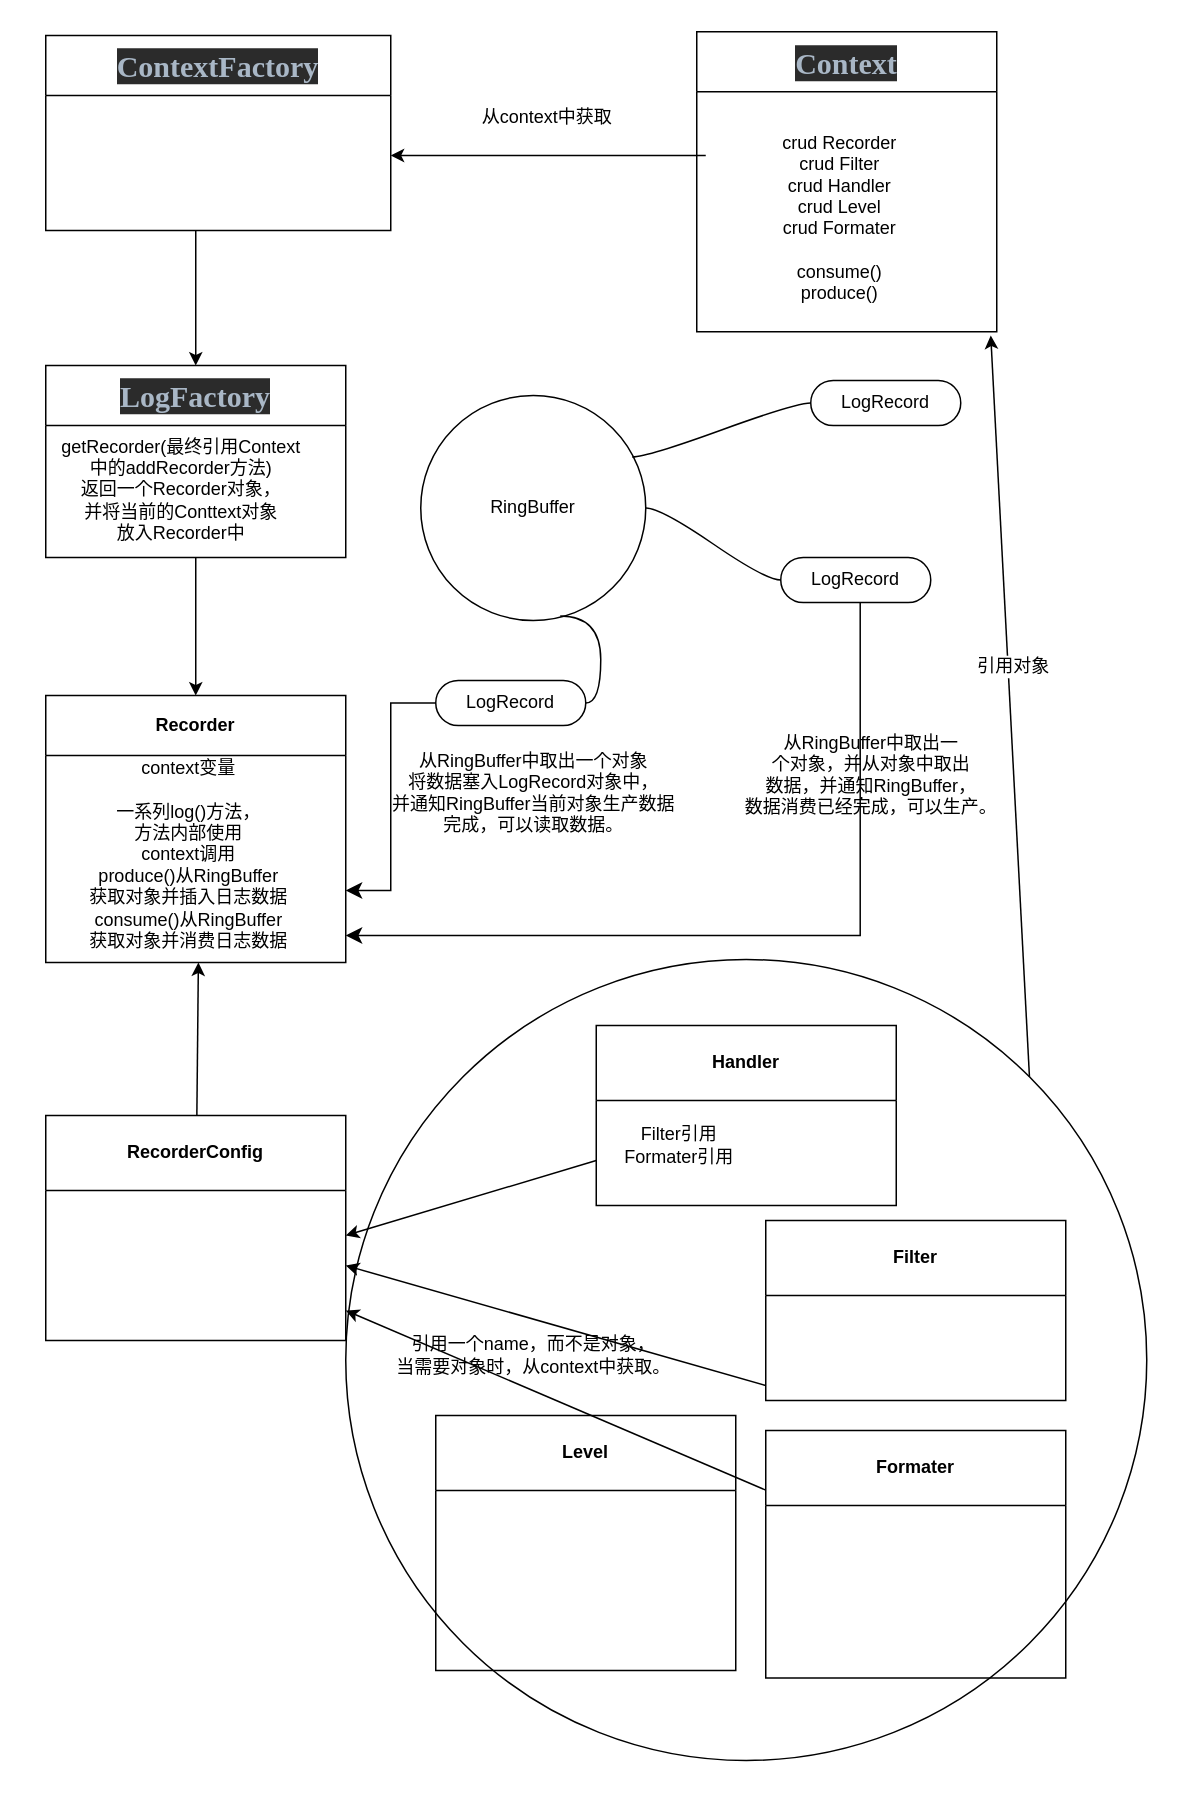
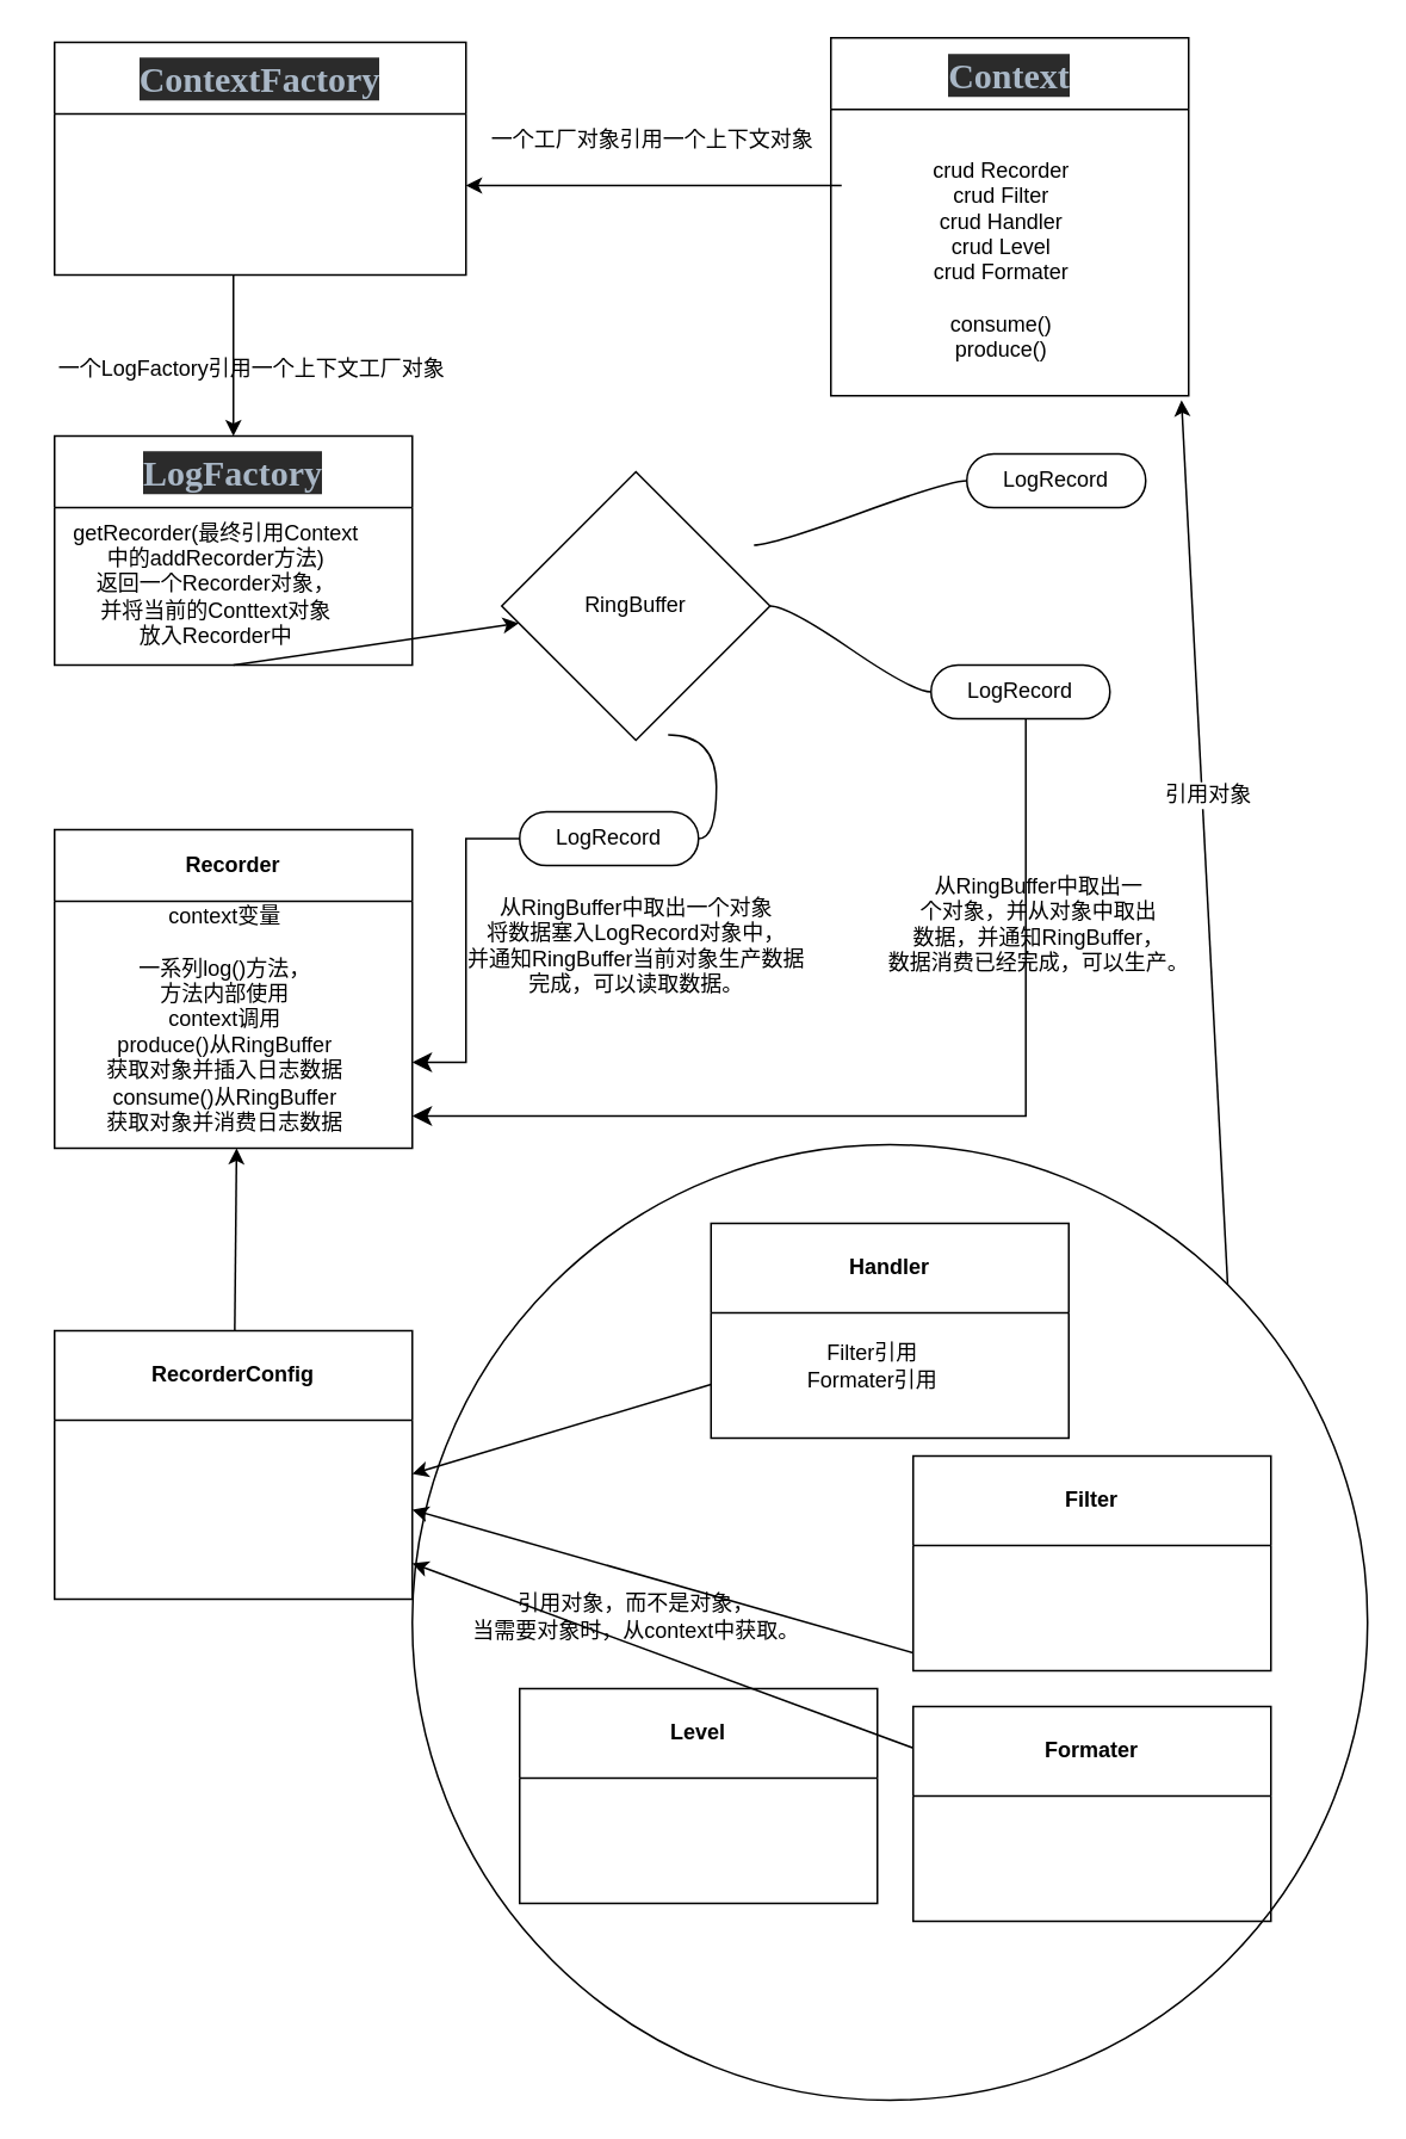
  <mxCell id="0" />
  <mxCell id="1" parent="0" />
  <mxCell id="2" value="" style="ellipse;whiteSpace=wrap;html=1;aspect=fixed;strokeColor=default;align=center;verticalAlign=middle;fontFamily=Helvetica;fontSize=12;fontColor=default;startSize=50;fillColor=default;" vertex="1" parent="1"><mxGeometry x="230" y="639" width="534" height="534" as="geometry" /></mxCell>
  <mxCell id="3" value="Recorder" style="swimlane;whiteSpace=wrap;html=1;startSize=40;" vertex="1" parent="1"><mxGeometry x="30" y="463" width="200" height="178" as="geometry" /></mxCell>
  <mxCell id="4" value="&lt;br&gt;&lt;br&gt;&lt;br&gt;&lt;br&gt;&lt;br&gt;&lt;br&gt;context变量&lt;br&gt;&lt;br&gt;一系列log()方法，&lt;br&gt;方法内部使用&lt;br&gt;context调用&lt;br style=&quot;border-color: var(--border-color);&quot;&gt;produce()从RingBuffer&lt;br&gt;获取对象并插入日志数据&lt;br&gt;consume()从RingBuffer&lt;br&gt;获取对象并消费日志数据" style="text;html=1;align=center;verticalAlign=middle;resizable=0;points=[];autosize=1;strokeColor=none;fillColor=none;fontSize=12;fontFamily=Helvetica;fontColor=default;" vertex="1" parent="3"><mxGeometry x="15" y="-52" width="160" height="230" as="geometry" /></mxCell>
  <mxCell id="5" value="" style="edgeStyle=elbowEdgeStyle;elbow=horizontal;endArrow=classic;html=1;curved=0;rounded=0;endSize=8;startSize=8;fontFamily=Helvetica;fontSize=12;fontColor=default;" edge="1" parent="3" source="19"><mxGeometry width="50" height="50" relative="1" as="geometry"><mxPoint x="547.97" y="-26.97" as="sourcePoint" /><mxPoint x="200" y="160" as="targetPoint" /><Array as="points"><mxPoint x="542.97" y="73.03" /></Array></mxGeometry></mxCell>
  <mxCell id="6" value="&lt;div style=&quot;background-color:#2b2b2b;color:#a9b7c6&quot;&gt;&lt;pre style=&quot;font-family:'Arial Black';font-size:15.0pt;&quot;&gt;ContextFactory&lt;/pre&gt;&lt;/div&gt;" style="swimlane;whiteSpace=wrap;html=1;startSize=40;" vertex="1" parent="1"><mxGeometry x="30" y="23" width="230" height="130" as="geometry" /></mxCell>
  <mxCell id="7" value="&lt;div style=&quot;background-color:#2b2b2b;color:#a9b7c6&quot;&gt;&lt;pre style=&quot;font-family:'Arial Black';font-size:15.0pt;&quot;&gt;Context&lt;/pre&gt;&lt;/div&gt;" style="swimlane;whiteSpace=wrap;html=1;strokeColor=default;align=center;verticalAlign=middle;fontFamily=Helvetica;fontSize=12;fontColor=default;startSize=40;fillColor=default;" vertex="1" parent="1"><mxGeometry x="464" y="20.5" width="200" height="200" as="geometry" /></mxCell>
  <mxCell id="8" value="&lt;br&gt;&lt;br&gt;&lt;br&gt;&lt;br&gt;crud Recorder&lt;br&gt;crud Filter&lt;br&gt;crud Handler&lt;br&gt;crud Level&lt;br&gt;crud Formater&lt;br&gt;&lt;br&gt;consume()&lt;br&gt;produce()" style="text;html=1;align=center;verticalAlign=middle;resizable=0;points=[];autosize=1;strokeColor=none;fillColor=none;fontSize=12;fontFamily=Helvetica;fontColor=default;" vertex="1" parent="7"><mxGeometry x="45" width="100" height="190" as="geometry" /></mxCell>
  <mxCell id="9" value="&lt;div style=&quot;background-color:#2b2b2b;color:#a9b7c6&quot;&gt;&lt;pre style=&quot;font-family:'Arial Black';font-size:15.0pt;&quot;&gt;LogFactory&lt;/pre&gt;&lt;/div&gt;" style="swimlane;whiteSpace=wrap;html=1;strokeColor=default;align=center;verticalAlign=middle;fontFamily=Helvetica;fontSize=12;fontColor=default;startSize=40;fillColor=default;" vertex="1" parent="1"><mxGeometry x="30" y="243" width="200" height="128" as="geometry" /></mxCell>
  <mxCell id="10" value="getRecorder(最终引用Context&lt;br&gt;中的addRecorder方法)&lt;br&gt;返回一个Recorder对象，&lt;br&gt;并将当前的Conttext对象&lt;br&gt;放入Recorder中" style="text;html=1;align=center;verticalAlign=middle;resizable=0;points=[];autosize=1;strokeColor=none;fillColor=none;fontSize=12;fontFamily=Helvetica;fontColor=default;" vertex="1" parent="9"><mxGeometry y="38" width="180" height="90" as="geometry" /></mxCell>
  <mxCell id="11" value="" style="endArrow=classic;html=1;rounded=0;fontFamily=Helvetica;fontSize=12;fontColor=default;startSize=50;" edge="1" parent="1"><mxGeometry width="50" height="50" relative="1" as="geometry"><mxPoint x="470" y="103" as="sourcePoint" /><mxPoint x="260" y="103" as="targetPoint" /></mxGeometry></mxCell>
- <mxCell id="12" value="从context中获取" style="text;html=1;align=center;verticalAlign=middle;resizable=0;points=[];autosize=1;strokeColor=none;fillColor=none;fontSize=12;fontFamily=Helvetica;fontColor=default;" vertex="1" parent="1"><mxGeometry x="264" y="63" width="200" height="30" as="geometry" /></mxCell>
- <mxCell id="13" value="RingBuffer" style="ellipse;whiteSpace=wrap;html=1;aspect=fixed;strokeColor=default;align=center;verticalAlign=middle;fontFamily=Helvetica;fontSize=12;fontColor=default;startSize=50;fillColor=default;" vertex="1" parent="1"><mxGeometry x="280" y="263" width="150" height="150" as="geometry" /></mxCell>
+ <mxCell id="12" value="一个工厂对象引用一个上下文对象" style="text;html=1;align=center;verticalAlign=middle;resizable=0;points=[];autosize=1;strokeColor=none;fillColor=none;fontSize=12;fontFamily=Helvetica;fontColor=default;" vertex="1" parent="1"><mxGeometry x="264" y="63" width="200" height="30" as="geometry" /></mxCell>
+ <mxCell id="13" value="RingBuffer" style="rhombus;whiteSpace=wrap;html=1;aspect=fixed;strokeColor=default;align=center;verticalAlign=middle;fontFamily=Helvetica;fontSize=12;fontColor=default;startSize=50;fillColor=default;" vertex="1" parent="1"><mxGeometry x="280" y="263" width="150" height="150" as="geometry" /></mxCell>
  <mxCell id="14" value="" style="endArrow=classic;html=1;rounded=0;fontFamily=Helvetica;fontSize=12;fontColor=default;startSize=50;entryX=0.5;entryY=0;entryDx=0;entryDy=0;" edge="1" parent="1" target="9"><mxGeometry width="50" height="50" relative="1" as="geometry"><mxPoint x="130" y="153" as="sourcePoint" /><mxPoint x="490" y="253" as="targetPoint" /></mxGeometry></mxCell>
- <mxCell id="16" value="" style="endArrow=classic;html=1;rounded=0;fontFamily=Helvetica;fontSize=12;fontColor=default;startSize=50;exitX=0.5;exitY=1;exitDx=0;exitDy=0;entryX=0.5;entryY=0;entryDx=0;entryDy=0;" edge="1" parent="1" source="9" target="3"><mxGeometry width="50" height="50" relative="1" as="geometry"><mxPoint x="440" y="303" as="sourcePoint" /><mxPoint x="490" y="253" as="targetPoint" /></mxGeometry></mxCell>
+ <mxCell id="15" value="一个LogFactory引用一个上下文工厂对象" style="text;html=1;align=center;verticalAlign=middle;resizable=0;points=[];autosize=1;strokeColor=none;fillColor=none;fontSize=12;fontFamily=Helvetica;fontColor=default;" vertex="1" parent="1"><mxGeometry x="20" y="190.5" width="240" height="30" as="geometry" /></mxCell>
+ <mxCell id="16" value="" style="endArrow=classic;html=1;rounded=0;fontFamily=Helvetica;fontSize=12;fontColor=default;startSize=50;exitX=0.5;exitY=1;exitDx=0;exitDy=0;" edge="1" parent="1" source="9" target="13"><mxGeometry width="50" height="50" relative="1" as="geometry"><mxPoint x="440" y="303" as="sourcePoint" /><mxPoint x="490" y="253" as="targetPoint" /></mxGeometry></mxCell>
  <mxCell id="17" value="LogRecord" style="whiteSpace=wrap;html=1;rounded=1;arcSize=50;align=center;verticalAlign=middle;strokeWidth=1;autosize=1;spacing=4;treeFolding=1;treeMoving=1;newEdgeStyle={&quot;edgeStyle&quot;:&quot;entityRelationEdgeStyle&quot;,&quot;startArrow&quot;:&quot;none&quot;,&quot;endArrow&quot;:&quot;none&quot;,&quot;segment&quot;:10,&quot;curved&quot;:1,&quot;sourcePerimeterSpacing&quot;:0,&quot;targetPerimeterSpacing&quot;:0};strokeColor=default;fontFamily=Helvetica;fontSize=12;fontColor=default;startSize=50;fillColor=default;" vertex="1" parent="1"><mxGeometry x="540" y="253" width="100" height="30" as="geometry" /></mxCell>
  <mxCell id="18" value="" style="edgeStyle=entityRelationEdgeStyle;startArrow=none;endArrow=none;segment=10;curved=1;sourcePerimeterSpacing=0;targetPerimeterSpacing=0;rounded=0;fontFamily=Helvetica;fontSize=12;fontColor=default;startSize=50;exitX=0.94;exitY=0.273;exitDx=0;exitDy=0;exitPerimeter=0;" edge="1" target="17" parent="1" source="13"><mxGeometry relative="1" as="geometry"><mxPoint x="450" y="303" as="sourcePoint" /></mxGeometry></mxCell>
  <mxCell id="19" value="LogRecord" style="whiteSpace=wrap;html=1;rounded=1;arcSize=50;align=center;verticalAlign=middle;strokeWidth=1;autosize=1;spacing=4;treeFolding=1;treeMoving=1;newEdgeStyle={&quot;edgeStyle&quot;:&quot;entityRelationEdgeStyle&quot;,&quot;startArrow&quot;:&quot;none&quot;,&quot;endArrow&quot;:&quot;none&quot;,&quot;segment&quot;:10,&quot;curved&quot;:1,&quot;sourcePerimeterSpacing&quot;:0,&quot;targetPerimeterSpacing&quot;:0};strokeColor=default;fontFamily=Helvetica;fontSize=12;fontColor=default;startSize=50;fillColor=default;" vertex="1" parent="1"><mxGeometry x="520" y="371" width="100" height="30" as="geometry" /></mxCell>
  <mxCell id="20" value="" style="edgeStyle=entityRelationEdgeStyle;startArrow=none;endArrow=none;segment=10;curved=1;sourcePerimeterSpacing=0;targetPerimeterSpacing=0;rounded=0;fontFamily=Helvetica;fontSize=12;fontColor=default;startSize=50;" edge="1" target="19" parent="1" source="13"><mxGeometry relative="1" as="geometry"><mxPoint x="460" y="373" as="sourcePoint" /><Array as="points"><mxPoint x="430" y="363" /></Array></mxGeometry></mxCell>
  <mxCell id="21" value="LogRecord" style="whiteSpace=wrap;html=1;rounded=1;arcSize=50;align=center;verticalAlign=middle;strokeWidth=1;autosize=1;spacing=4;treeFolding=1;treeMoving=1;newEdgeStyle={&quot;edgeStyle&quot;:&quot;entityRelationEdgeStyle&quot;,&quot;startArrow&quot;:&quot;none&quot;,&quot;endArrow&quot;:&quot;none&quot;,&quot;segment&quot;:10,&quot;curved&quot;:1,&quot;sourcePerimeterSpacing&quot;:0,&quot;targetPerimeterSpacing&quot;:0};strokeColor=default;fontFamily=Helvetica;fontSize=12;fontColor=default;startSize=50;fillColor=default;" vertex="1" parent="1"><mxGeometry x="290" y="453" width="100" height="30" as="geometry" /></mxCell>
  <mxCell id="22" value="" style="edgeStyle=entityRelationEdgeStyle;startArrow=none;endArrow=none;segment=10;curved=1;sourcePerimeterSpacing=0;targetPerimeterSpacing=0;rounded=0;fontFamily=Helvetica;fontSize=12;fontColor=default;startSize=50;exitX=0.62;exitY=0.98;exitDx=0;exitDy=0;exitPerimeter=0;" edge="1" parent="1" target="21" source="13"><mxGeometry relative="1" as="geometry"><mxPoint x="403" y="430" as="sourcePoint" /></mxGeometry></mxCell>
  <mxCell id="23" value="从RingBuffer中取出一个对象&lt;br&gt;将数据塞入LogRecord对象中，&lt;br&gt;并通知RingBuffer当前对象生产数据&lt;br&gt;完成，可以读取数据。" style="text;html=1;align=center;verticalAlign=middle;resizable=0;points=[];autosize=1;strokeColor=none;fillColor=none;fontSize=12;fontFamily=Helvetica;fontColor=default;" vertex="1" parent="1"><mxGeometry x="250" y="493" width="210" height="70" as="geometry" /></mxCell>
  <mxCell id="24" value="" style="edgeStyle=elbowEdgeStyle;elbow=horizontal;endArrow=classic;html=1;curved=0;rounded=0;endSize=8;startSize=8;fontFamily=Helvetica;fontSize=12;fontColor=default;" edge="1" parent="1" source="21"><mxGeometry width="50" height="50" relative="1" as="geometry"><mxPoint x="310" y="483" as="sourcePoint" /><mxPoint x="230" y="593" as="targetPoint" /></mxGeometry></mxCell>
  <mxCell id="25" value="从RingBuffer中取出一&lt;br&gt;个对象，并从对象中取出&lt;br&gt;数据，并通知RingBuffer，&lt;br&gt;数据消费已经完成，可以生产。" style="text;html=1;align=center;verticalAlign=middle;resizable=0;points=[];autosize=1;strokeColor=none;fillColor=none;fontSize=12;fontFamily=Helvetica;fontColor=default;" vertex="1" parent="1"><mxGeometry x="485" y="481" width="190" height="70" as="geometry" /></mxCell>
  <mxCell id="26" value="RecorderConfig" style="swimlane;whiteSpace=wrap;html=1;strokeColor=default;align=center;verticalAlign=middle;fontFamily=Helvetica;fontSize=12;fontColor=default;startSize=50;fillColor=default;" vertex="1" parent="1"><mxGeometry x="30" y="743" width="200" height="150" as="geometry" /></mxCell>
  <mxCell id="27" value="" style="endArrow=classic;html=1;rounded=0;fontFamily=Helvetica;fontSize=12;fontColor=default;startSize=50;entryX=0.625;entryY=1.026;entryDx=0;entryDy=0;entryPerimeter=0;" edge="1" parent="1" source="26"><mxGeometry width="50" height="50" relative="1" as="geometry"><mxPoint x="128.25" y="747.02" as="sourcePoint" /><mxPoint x="131.75" y="641" as="targetPoint" /></mxGeometry></mxCell>
  <mxCell id="28" value="Handler" style="swimlane;whiteSpace=wrap;html=1;strokeColor=default;align=center;verticalAlign=middle;fontFamily=Helvetica;fontSize=12;fontColor=default;startSize=50;fillColor=default;" vertex="1" parent="1"><mxGeometry x="397" y="683" width="200" height="120" as="geometry" /></mxCell>
- <mxCell id="29" value="Filter引用&lt;br&gt;Formater引用&lt;br&gt;" style="text;html=1;align=center;verticalAlign=middle;resizable=0;points=[];autosize=1;strokeColor=none;fillColor=none;fontSize=12;fontFamily=Helvetica;fontColor=default;" vertex="1" parent="28"><mxGeometry x="5" y="60" width="100" height="40" as="geometry" /></mxCell>
+ <mxCell id="29" value="Filter引用&lt;br&gt;Formater引用&lt;br&gt;" style="text;html=1;align=center;verticalAlign=middle;resizable=0;points=[];autosize=1;strokeColor=none;fillColor=none;fontSize=12;fontFamily=Helvetica;fontColor=default;" vertex="1" parent="28"><mxGeometry x="40" y="60" width="100" height="40" as="geometry" /></mxCell>
  <mxCell id="30" value="Filter" style="swimlane;whiteSpace=wrap;html=1;strokeColor=default;align=center;verticalAlign=middle;fontFamily=Helvetica;fontSize=12;fontColor=default;startSize=50;fillColor=default;" vertex="1" parent="1"><mxGeometry x="510" y="813" width="200" height="120" as="geometry" /></mxCell>
- <mxCell id="31" value="Formater" style="swimlane;whiteSpace=wrap;html=1;strokeColor=default;align=center;verticalAlign=middle;fontFamily=Helvetica;fontSize=12;fontColor=default;startSize=50;fillColor=default;" vertex="1" parent="1"><mxGeometry x="510" y="953" width="200" height="165" as="geometry" /></mxCell>
- <mxCell id="32" value="Level" style="swimlane;whiteSpace=wrap;html=1;strokeColor=default;align=center;verticalAlign=middle;fontFamily=Helvetica;fontSize=12;fontColor=default;startSize=50;fillColor=default;" vertex="1" parent="1"><mxGeometry x="290" y="943" width="200" height="170" as="geometry" /></mxCell>
+ <mxCell id="31" value="Formater" style="swimlane;whiteSpace=wrap;html=1;strokeColor=default;align=center;verticalAlign=middle;fontFamily=Helvetica;fontSize=12;fontColor=default;startSize=50;fillColor=default;" vertex="1" parent="1"><mxGeometry x="510" y="953" width="200" height="120" as="geometry" /></mxCell>
+ <mxCell id="32" value="Level" style="swimlane;whiteSpace=wrap;html=1;strokeColor=default;align=center;verticalAlign=middle;fontFamily=Helvetica;fontSize=12;fontColor=default;startSize=50;fillColor=default;" vertex="1" parent="1"><mxGeometry x="290" y="943" width="200" height="120" as="geometry" /></mxCell>
  <mxCell id="33" value="" style="endArrow=classic;html=1;rounded=0;fontFamily=Helvetica;fontSize=12;fontColor=default;startSize=50;exitX=0;exitY=0.75;exitDx=0;exitDy=0;" edge="1" parent="1" source="28"><mxGeometry width="50" height="50" relative="1" as="geometry"><mxPoint x="600" y="803" as="sourcePoint" /><mxPoint x="230" y="823" as="targetPoint" /></mxGeometry></mxCell>
  <mxCell id="34" value="" style="endArrow=classic;html=1;rounded=0;fontFamily=Helvetica;fontSize=12;fontColor=default;startSize=50;" edge="1" parent="1"><mxGeometry width="50" height="50" relative="1" as="geometry"><mxPoint x="510" y="923" as="sourcePoint" /><mxPoint x="230" y="843" as="targetPoint" /></mxGeometry></mxCell>
  <mxCell id="35" value="" style="endArrow=classic;html=1;rounded=0;fontFamily=Helvetica;fontSize=12;fontColor=default;startSize=50;" edge="1" parent="1" source="31"><mxGeometry width="50" height="50" relative="1" as="geometry"><mxPoint x="600" y="803" as="sourcePoint" /><mxPoint x="230" y="873" as="targetPoint" /></mxGeometry></mxCell>
- <mxCell id="36" value="引用一个name，而不是对象，&lt;br&gt;当需要对象时，从context中获取。" style="text;html=1;align=center;verticalAlign=middle;resizable=0;points=[];autosize=1;strokeColor=none;fillColor=none;fontSize=12;fontFamily=Helvetica;fontColor=default;" vertex="1" parent="1"><mxGeometry x="250" y="883" width="210" height="40" as="geometry" /></mxCell>
+ <mxCell id="36" value="引用对象，而不是对象，&lt;br&gt;当需要对象时，从context中获取。" style="text;html=1;align=center;verticalAlign=middle;resizable=0;points=[];autosize=1;strokeColor=none;fillColor=none;fontSize=12;fontFamily=Helvetica;fontColor=default;" vertex="1" parent="1"><mxGeometry x="250" y="883" width="210" height="40" as="geometry" /></mxCell>
  <mxCell id="37" value="" style="endArrow=classic;html=1;rounded=0;fontFamily=Helvetica;fontSize=12;fontColor=default;startSize=50;exitX=1;exitY=0;exitDx=0;exitDy=0;" edge="1" parent="1" source="2"><mxGeometry width="50" height="50" relative="1" as="geometry"><mxPoint x="600" y="403" as="sourcePoint" /><mxPoint x="660" y="223" as="targetPoint" /></mxGeometry></mxCell>
  <mxCell id="38" value="引用对象&lt;br&gt;" style="edgeLabel;html=1;align=center;verticalAlign=middle;resizable=0;points=[];fontSize=12;fontFamily=Helvetica;fontColor=default;" vertex="1" connectable="0" parent="37"><mxGeometry x="-0.061" y="-2" relative="1" as="geometry"><mxPoint x="-1" y="-42" as="offset" /></mxGeometry></mxCell>
